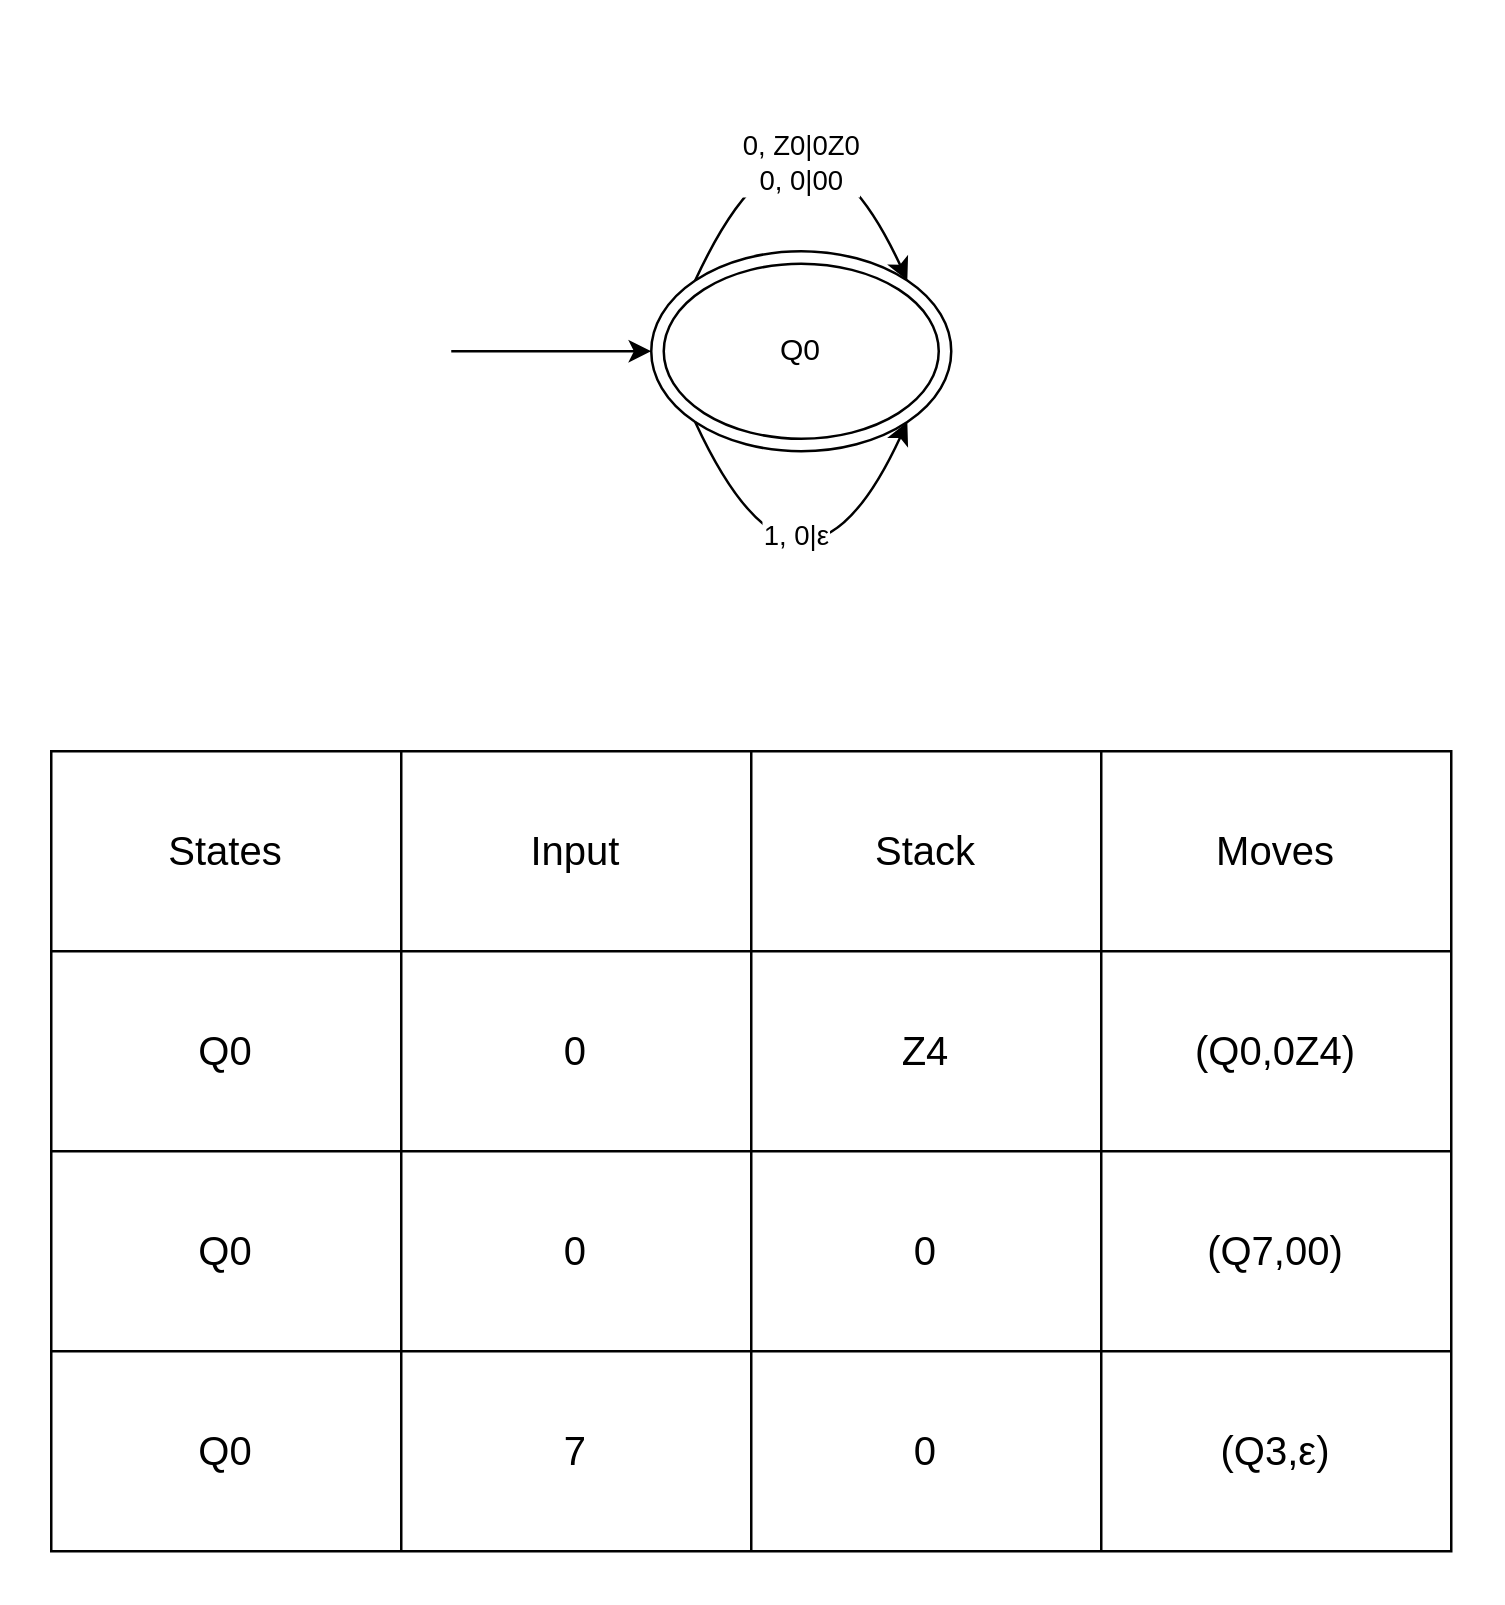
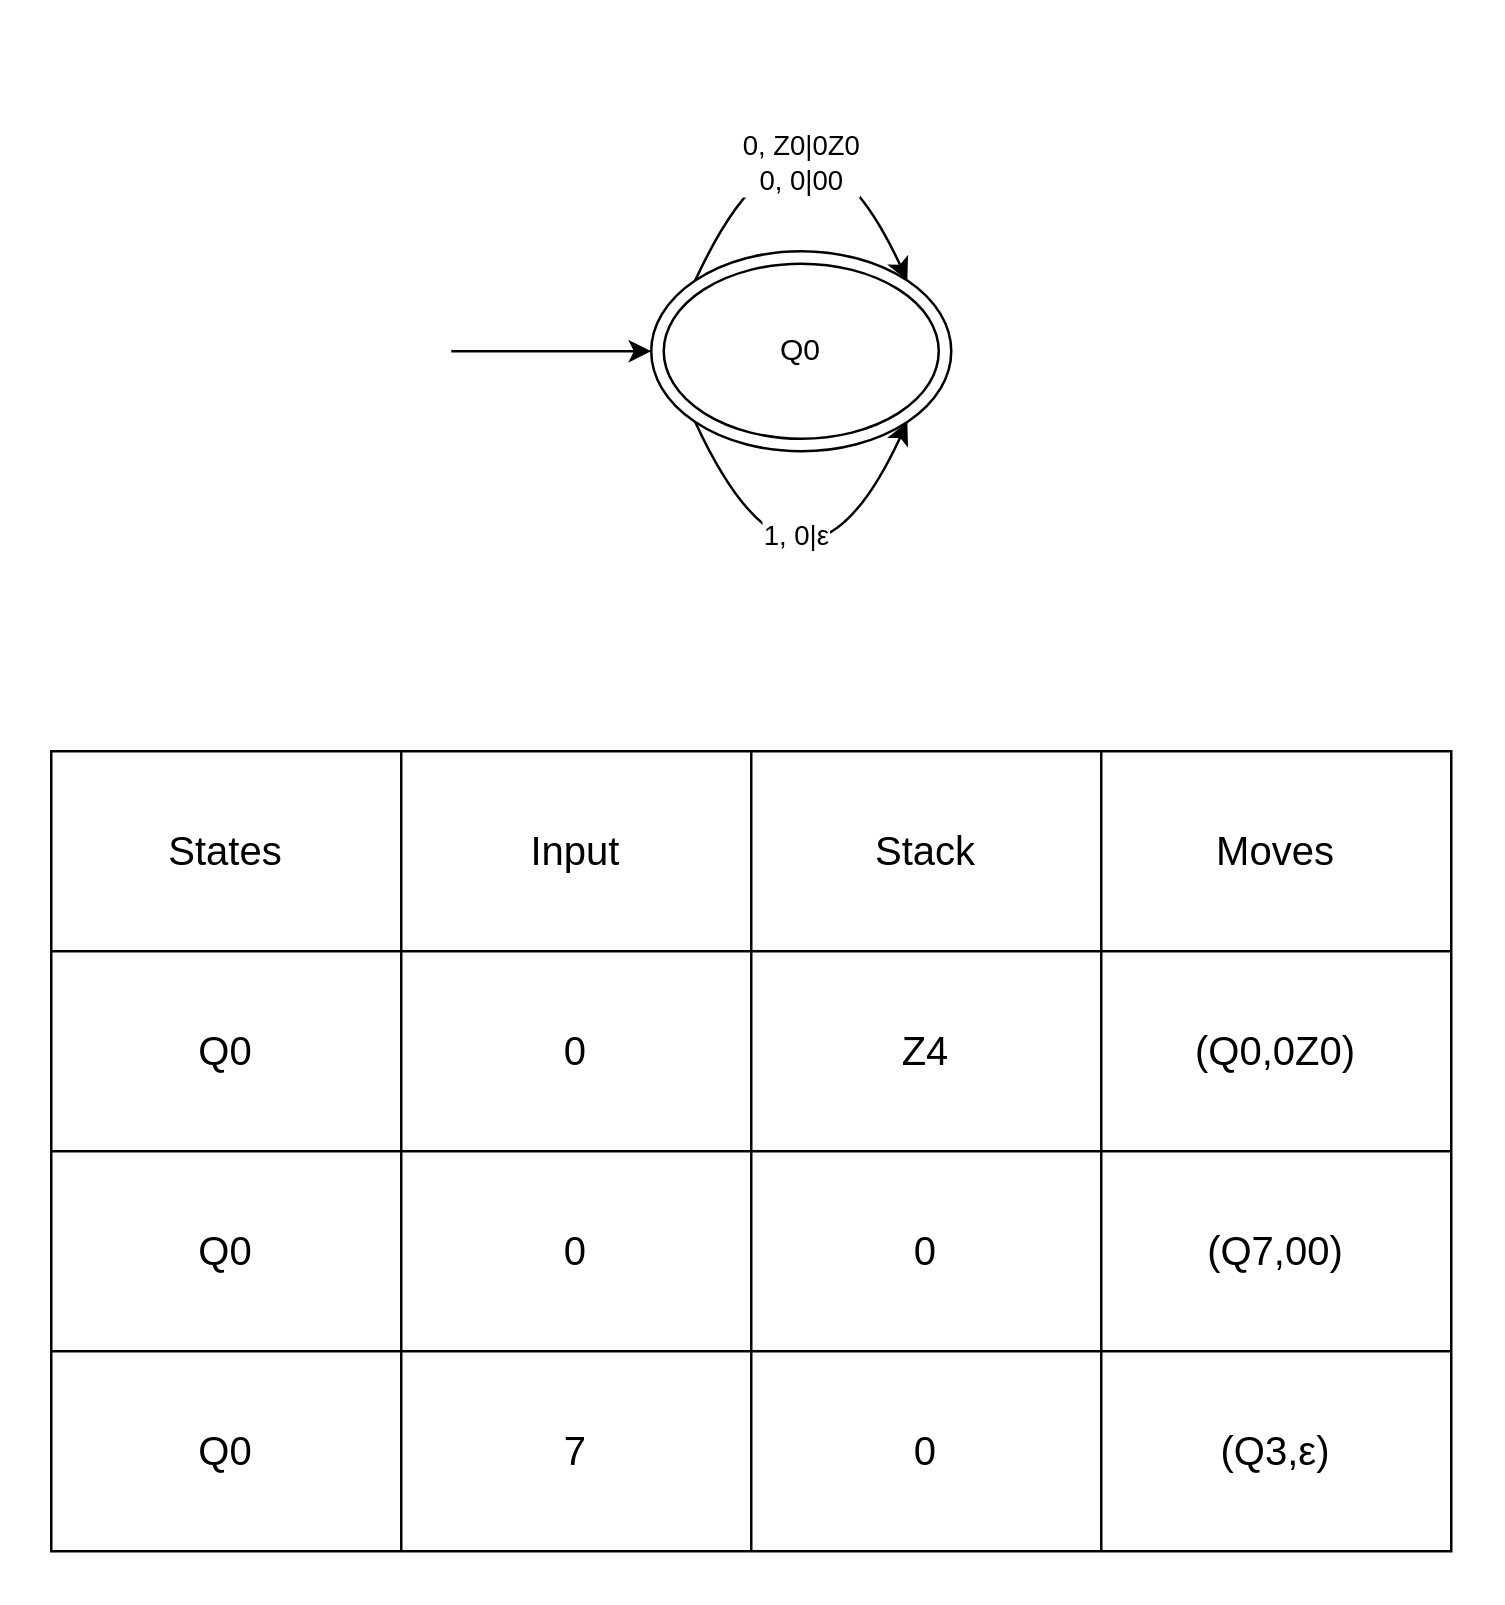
  <mxCell id="0" />
  <mxCell id="1" parent="0" />
  <mxCell id="2" value="Q0" style="ellipse;whiteSpace=wrap;html=1;" parent="1" vertex="1"><mxGeometry x="260" y="100" width="120" height="80" as="geometry" /></mxCell>
  <mxCell id="3" value="" style="ellipse;whiteSpace=wrap;html=1;fillColor=none;" parent="1" vertex="1"><mxGeometry x="265" y="105" width="110" height="70" as="geometry" /></mxCell>
  <mxCell id="4" value="" style="endArrow=classic;html=1;rounded=0;entryX=0;entryY=0.5;entryDx=0;entryDy=0;" parent="1" target="2" edge="1"><mxGeometry width="50" height="50" relative="1" as="geometry"><mxPoint x="180" y="140" as="sourcePoint" /><mxPoint x="230" y="130" as="targetPoint" /></mxGeometry></mxCell>
  <mxCell id="5" value="" style="endArrow=classic;html=1;rounded=0;exitX=0;exitY=0;exitDx=0;exitDy=0;entryX=1;entryY=0;entryDx=0;entryDy=0;curved=1;" parent="1" source="2" target="2" edge="1"><mxGeometry width="50" height="50" relative="1" as="geometry"><mxPoint x="290" y="70" as="sourcePoint" /><mxPoint x="340" y="20" as="targetPoint" /><Array as="points"><mxPoint x="320" y="20" /></Array></mxGeometry></mxCell>
  <mxCell id="6" value="0, Z0|0Z0&lt;div&gt;0, 0|00&lt;/div&gt;" style="edgeLabel;html=1;align=center;verticalAlign=middle;resizable=0;points=[];" parent="5" vertex="1" connectable="0"><mxGeometry x="-0.406" y="-18" relative="1" as="geometry"><mxPoint as="offset" /></mxGeometry></mxCell>
  <mxCell id="7" value="" style="endArrow=classic;html=1;rounded=0;exitX=0;exitY=1;exitDx=0;exitDy=0;entryX=1;entryY=1;entryDx=0;entryDy=0;curved=1;" parent="1" source="2" target="2" edge="1"><mxGeometry width="50" height="50" relative="1" as="geometry"><mxPoint x="290" y="260" as="sourcePoint" /><mxPoint x="340" y="210" as="targetPoint" /><Array as="points"><mxPoint x="320" y="260" /></Array></mxGeometry></mxCell>
  <mxCell id="8" value="1, 0|ε" style="edgeLabel;html=1;align=center;verticalAlign=middle;resizable=0;points=[];" parent="7" vertex="1" connectable="0"><mxGeometry x="-0.422" y="17" relative="1" as="geometry"><mxPoint as="offset" /></mxGeometry></mxCell>
  <mxCell id="9" value="" style="shape=table;startSize=0;container=1;collapsible=0;childLayout=tableLayout;fontSize=16;" vertex="1" parent="1"><mxGeometry x="20" y="300" width="560" height="320" as="geometry" /></mxCell>
  <mxCell id="10" value="" style="shape=tableRow;horizontal=0;startSize=0;swimlaneHead=0;swimlaneBody=0;strokeColor=inherit;top=0;left=0;bottom=0;right=0;collapsible=0;dropTarget=0;fillColor=none;points=[[0,0.5],[1,0.5]];portConstraint=eastwest;fontSize=16;" vertex="1" parent="9"><mxGeometry width="560" height="80" as="geometry" /></mxCell>
  <mxCell id="11" value="States" style="shape=partialRectangle;html=1;whiteSpace=wrap;connectable=0;strokeColor=inherit;overflow=hidden;fillColor=none;top=0;left=0;bottom=0;right=0;pointerEvents=1;fontSize=16;" vertex="1" parent="10"><mxGeometry width="140" height="80" as="geometry"><mxRectangle width="140" height="80" as="alternateBounds" /></mxGeometry></mxCell>
  <mxCell id="12" value="Input" style="shape=partialRectangle;html=1;whiteSpace=wrap;connectable=0;strokeColor=inherit;overflow=hidden;fillColor=none;top=0;left=0;bottom=0;right=0;pointerEvents=1;fontSize=16;" vertex="1" parent="10"><mxGeometry x="140" width="140" height="80" as="geometry"><mxRectangle width="140" height="80" as="alternateBounds" /></mxGeometry></mxCell>
  <mxCell id="13" value="Stack" style="shape=partialRectangle;html=1;whiteSpace=wrap;connectable=0;strokeColor=inherit;overflow=hidden;fillColor=none;top=0;left=0;bottom=0;right=0;pointerEvents=1;fontSize=16;" vertex="1" parent="10"><mxGeometry x="280" width="140" height="80" as="geometry"><mxRectangle width="140" height="80" as="alternateBounds" /></mxGeometry></mxCell>
  <mxCell id="14" value="Moves" style="shape=partialRectangle;html=1;whiteSpace=wrap;connectable=0;strokeColor=inherit;overflow=hidden;fillColor=none;top=0;left=0;bottom=0;right=0;pointerEvents=1;fontSize=16;" vertex="1" parent="10"><mxGeometry x="420" width="140" height="80" as="geometry"><mxRectangle width="140" height="80" as="alternateBounds" /></mxGeometry></mxCell>
  <mxCell id="15" value="" style="shape=tableRow;horizontal=0;startSize=0;swimlaneHead=0;swimlaneBody=0;strokeColor=inherit;top=0;left=0;bottom=0;right=0;collapsible=0;dropTarget=0;fillColor=none;points=[[0,0.5],[1,0.5]];portConstraint=eastwest;fontSize=16;" vertex="1" parent="9"><mxGeometry y="80" width="560" height="80" as="geometry" /></mxCell>
  <mxCell id="16" value="Q0" style="shape=partialRectangle;html=1;whiteSpace=wrap;connectable=0;strokeColor=inherit;overflow=hidden;fillColor=none;top=0;left=0;bottom=0;right=0;pointerEvents=1;fontSize=16;" vertex="1" parent="15"><mxGeometry width="140" height="80" as="geometry"><mxRectangle width="140" height="80" as="alternateBounds" /></mxGeometry></mxCell>
  <mxCell id="17" value="0" style="shape=partialRectangle;html=1;whiteSpace=wrap;connectable=0;strokeColor=inherit;overflow=hidden;fillColor=none;top=0;left=0;bottom=0;right=0;pointerEvents=1;fontSize=16;" vertex="1" parent="15"><mxGeometry x="140" width="140" height="80" as="geometry"><mxRectangle width="140" height="80" as="alternateBounds" /></mxGeometry></mxCell>
  <mxCell id="18" value="Z4" style="shape=partialRectangle;html=1;whiteSpace=wrap;connectable=0;strokeColor=inherit;overflow=hidden;fillColor=none;top=0;left=0;bottom=0;right=0;pointerEvents=1;fontSize=16;" vertex="1" parent="15"><mxGeometry x="280" width="140" height="80" as="geometry"><mxRectangle width="140" height="80" as="alternateBounds" /></mxGeometry></mxCell>
- <mxCell id="19" value="(Q0,0Z4)" style="shape=partialRectangle;html=1;whiteSpace=wrap;connectable=0;strokeColor=inherit;overflow=hidden;fillColor=none;top=0;left=0;bottom=0;right=0;pointerEvents=1;fontSize=16;" vertex="1" parent="15"><mxGeometry x="420" width="140" height="80" as="geometry"><mxRectangle width="140" height="80" as="alternateBounds" /></mxGeometry></mxCell>
+ <mxCell id="19" value="(Q0,0Z0)" style="shape=partialRectangle;html=1;whiteSpace=wrap;connectable=0;strokeColor=inherit;overflow=hidden;fillColor=none;top=0;left=0;bottom=0;right=0;pointerEvents=1;fontSize=16;" vertex="1" parent="15"><mxGeometry x="420" width="140" height="80" as="geometry"><mxRectangle width="140" height="80" as="alternateBounds" /></mxGeometry></mxCell>
  <mxCell id="20" value="" style="shape=tableRow;horizontal=0;startSize=0;swimlaneHead=0;swimlaneBody=0;strokeColor=inherit;top=0;left=0;bottom=0;right=0;collapsible=0;dropTarget=0;fillColor=none;points=[[0,0.5],[1,0.5]];portConstraint=eastwest;fontSize=16;" vertex="1" parent="9"><mxGeometry y="160" width="560" height="80" as="geometry" /></mxCell>
  <mxCell id="21" value="Q0" style="shape=partialRectangle;html=1;whiteSpace=wrap;connectable=0;strokeColor=inherit;overflow=hidden;fillColor=none;top=0;left=0;bottom=0;right=0;pointerEvents=1;fontSize=16;" vertex="1" parent="20"><mxGeometry width="140" height="80" as="geometry"><mxRectangle width="140" height="80" as="alternateBounds" /></mxGeometry></mxCell>
  <mxCell id="22" value="0" style="shape=partialRectangle;html=1;whiteSpace=wrap;connectable=0;strokeColor=inherit;overflow=hidden;fillColor=none;top=0;left=0;bottom=0;right=0;pointerEvents=1;fontSize=16;" vertex="1" parent="20"><mxGeometry x="140" width="140" height="80" as="geometry"><mxRectangle width="140" height="80" as="alternateBounds" /></mxGeometry></mxCell>
  <mxCell id="23" value="0" style="shape=partialRectangle;html=1;whiteSpace=wrap;connectable=0;strokeColor=inherit;overflow=hidden;fillColor=none;top=0;left=0;bottom=0;right=0;pointerEvents=1;fontSize=16;" vertex="1" parent="20"><mxGeometry x="280" width="140" height="80" as="geometry"><mxRectangle width="140" height="80" as="alternateBounds" /></mxGeometry></mxCell>
  <mxCell id="24" value="(Q7,00)" style="shape=partialRectangle;html=1;whiteSpace=wrap;connectable=0;strokeColor=inherit;overflow=hidden;fillColor=none;top=0;left=0;bottom=0;right=0;pointerEvents=1;fontSize=16;" vertex="1" parent="20"><mxGeometry x="420" width="140" height="80" as="geometry"><mxRectangle width="140" height="80" as="alternateBounds" /></mxGeometry></mxCell>
  <mxCell id="25" style="shape=tableRow;horizontal=0;startSize=0;swimlaneHead=0;swimlaneBody=0;strokeColor=inherit;top=0;left=0;bottom=0;right=0;collapsible=0;dropTarget=0;fillColor=none;points=[[0,0.5],[1,0.5]];portConstraint=eastwest;fontSize=16;" vertex="1" parent="9"><mxGeometry y="240" width="560" height="80" as="geometry" /></mxCell>
  <mxCell id="26" value="Q0" style="shape=partialRectangle;html=1;whiteSpace=wrap;connectable=0;strokeColor=inherit;overflow=hidden;fillColor=none;top=0;left=0;bottom=0;right=0;pointerEvents=1;fontSize=16;" vertex="1" parent="25"><mxGeometry width="140" height="80" as="geometry"><mxRectangle width="140" height="80" as="alternateBounds" /></mxGeometry></mxCell>
  <mxCell id="27" value="7" style="shape=partialRectangle;html=1;whiteSpace=wrap;connectable=0;strokeColor=inherit;overflow=hidden;fillColor=none;top=0;left=0;bottom=0;right=0;pointerEvents=1;fontSize=16;" vertex="1" parent="25"><mxGeometry x="140" width="140" height="80" as="geometry"><mxRectangle width="140" height="80" as="alternateBounds" /></mxGeometry></mxCell>
  <mxCell id="28" value="0" style="shape=partialRectangle;html=1;whiteSpace=wrap;connectable=0;strokeColor=inherit;overflow=hidden;fillColor=none;top=0;left=0;bottom=0;right=0;pointerEvents=1;fontSize=16;" vertex="1" parent="25"><mxGeometry x="280" width="140" height="80" as="geometry"><mxRectangle width="140" height="80" as="alternateBounds" /></mxGeometry></mxCell>
  <mxCell id="29" value="(Q3,ε)" style="shape=partialRectangle;html=1;whiteSpace=wrap;connectable=0;strokeColor=inherit;overflow=hidden;fillColor=none;top=0;left=0;bottom=0;right=0;pointerEvents=1;fontSize=16;" vertex="1" parent="25"><mxGeometry x="420" width="140" height="80" as="geometry"><mxRectangle width="140" height="80" as="alternateBounds" /></mxGeometry></mxCell>
